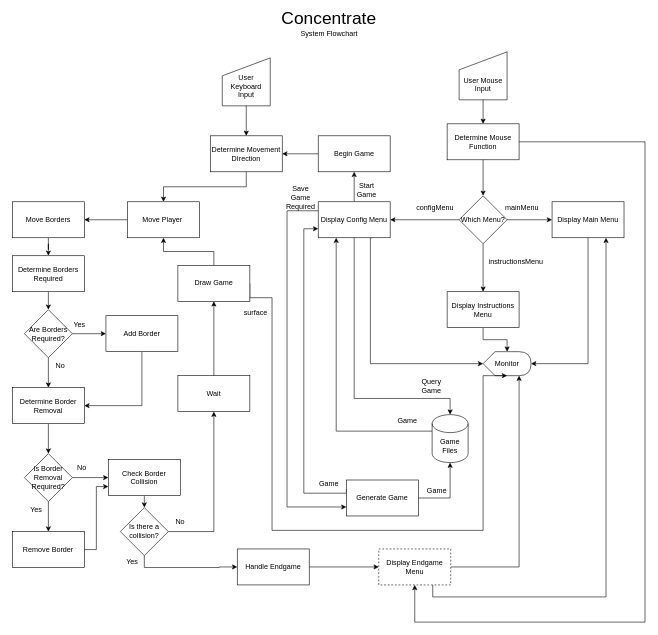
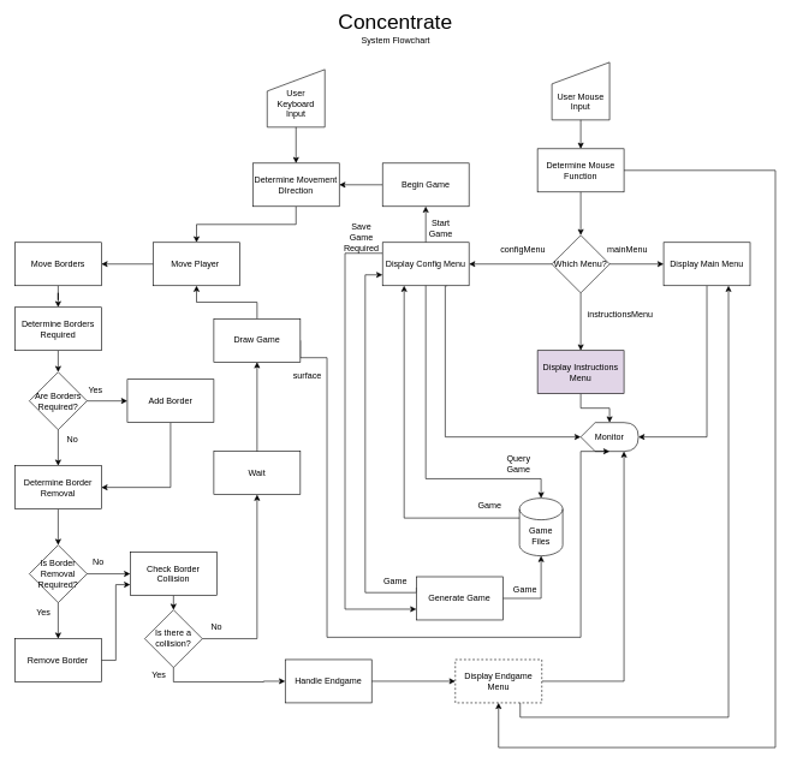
  <mxCell id="0" />
  <mxCell id="1" parent="0" />
  <mxCell id="2" style="edgeStyle=orthogonalEdgeStyle;rounded=0;orthogonalLoop=1;jettySize=auto;html=1;exitX=1;exitY=0.5;exitDx=0;exitDy=0;entryX=0.5;entryY=1;entryDx=0;entryDy=0;" parent="1" source="5" target="62" edge="1"><mxGeometry relative="1" as="geometry"><mxPoint x="465" y="1031" as="targetPoint" /><Array as="points"><mxPoint x="1075" y="236" /><mxPoint x="1075" y="1037" /><mxPoint x="691" y="1037" /></Array></mxGeometry></mxCell>
  <mxCell id="3" value="&lt;br&gt;User Keyboard Input" style="shape=manualInput;whiteSpace=wrap;html=1;" parent="1" vertex="1"><mxGeometry x="370" y="96" width="80" height="80" as="geometry" /></mxCell>
  <mxCell id="4" value="&lt;br&gt;&lt;br&gt;User Mouse Input" style="shape=manualInput;whiteSpace=wrap;html=1;" parent="1" vertex="1"><mxGeometry x="765" y="86" width="80" height="80" as="geometry" /></mxCell>
  <mxCell id="5" value="Determine Mouse Function" style="rounded=0;whiteSpace=wrap;html=1;" parent="1" vertex="1"><mxGeometry x="745" y="206" width="120" height="60" as="geometry" /></mxCell>
  <mxCell id="6" value="" style="endArrow=classic;html=1;exitX=0.5;exitY=1;exitDx=0;exitDy=0;entryX=0.5;entryY=0;entryDx=0;entryDy=0;" parent="1" source="4" target="5" edge="1"><mxGeometry width="50" height="50" relative="1" as="geometry"><mxPoint x="820" y="116" as="sourcePoint" /><mxPoint x="870" y="66" as="targetPoint" /></mxGeometry></mxCell>
  <mxCell id="7" value="" style="endArrow=classic;html=1;exitX=0.5;exitY=1;exitDx=0;exitDy=0;entryX=0.5;entryY=0;entryDx=0;entryDy=0;" parent="1" source="5" target="14" edge="1"><mxGeometry width="50" height="50" relative="1" as="geometry"><mxPoint x="500" y="156" as="sourcePoint" /><mxPoint x="940" y="236" as="targetPoint" /></mxGeometry></mxCell>
  <mxCell id="8" value="Monitor" style="shape=display;whiteSpace=wrap;html=1;" parent="1" vertex="1"><mxGeometry x="805" y="586" width="80" height="40" as="geometry" /></mxCell>
  <mxCell id="9" style="edgeStyle=orthogonalEdgeStyle;rounded=0;orthogonalLoop=1;jettySize=auto;html=1;exitX=0.5;exitY=1;exitDx=0;exitDy=0;entryX=0.5;entryY=0;entryDx=0;entryDy=0;" parent="1" source="10" target="31" edge="1"><mxGeometry relative="1" as="geometry"><mxPoint x="390" y="266" as="targetPoint" /></mxGeometry></mxCell>
  <mxCell id="10" value="Determine Movement DIrection" style="rounded=0;whiteSpace=wrap;html=1;" parent="1" vertex="1"><mxGeometry x="350" y="226" width="120" height="60" as="geometry" /></mxCell>
  <mxCell id="11" value="" style="endArrow=classic;html=1;exitX=0.5;exitY=1;exitDx=0;exitDy=0;entryX=0.5;entryY=0;entryDx=0;entryDy=0;" parent="1" source="3" target="10" edge="1"><mxGeometry width="50" height="50" relative="1" as="geometry"><mxPoint x="820" y="156" as="sourcePoint" /><mxPoint x="870" y="106" as="targetPoint" /></mxGeometry></mxCell>
  <mxCell id="12" style="edgeStyle=orthogonalEdgeStyle;rounded=0;orthogonalLoop=1;jettySize=auto;html=1;exitX=0.5;exitY=1;exitDx=0;exitDy=0;" parent="1" source="13" target="35" edge="1"><mxGeometry relative="1" as="geometry" /></mxCell>
  <mxCell id="13" value="Move Borders" style="rounded=0;whiteSpace=wrap;html=1;" parent="1" vertex="1"><mxGeometry x="20" y="336" width="120" height="60" as="geometry" /></mxCell>
  <mxCell id="14" value="Which Menu?" style="rhombus;whiteSpace=wrap;html=1;" parent="1" vertex="1"><mxGeometry x="765" y="326" width="80" height="80" as="geometry" /></mxCell>
  <mxCell id="15" style="edgeStyle=orthogonalEdgeStyle;rounded=0;orthogonalLoop=1;jettySize=auto;html=1;exitX=0.5;exitY=1;exitDx=0;exitDy=0;entryX=1;entryY=0.5;entryDx=0;entryDy=0;entryPerimeter=0;" parent="1" source="16" target="8" edge="1"><mxGeometry relative="1" as="geometry" /></mxCell>
  <mxCell id="16" value="Display Main Menu" style="rounded=0;whiteSpace=wrap;html=1;" parent="1" vertex="1"><mxGeometry x="920" y="336" width="120" height="60" as="geometry" /></mxCell>
  <mxCell id="17" value="" style="endArrow=classic;html=1;exitX=1;exitY=0.5;exitDx=0;exitDy=0;entryX=0;entryY=0.5;entryDx=0;entryDy=0;" parent="1" source="14" target="16" edge="1"><mxGeometry width="50" height="50" relative="1" as="geometry"><mxPoint x="820" y="266" as="sourcePoint" /><mxPoint x="870" y="216" as="targetPoint" /></mxGeometry></mxCell>
  <mxCell id="18" value="mainMenu" style="text;html=1;strokeColor=none;fillColor=none;align=center;verticalAlign=middle;whiteSpace=wrap;rounded=0;" parent="1" vertex="1"><mxGeometry x="850" y="336" width="40" height="20" as="geometry" /></mxCell>
  <mxCell id="19" style="edgeStyle=orthogonalEdgeStyle;rounded=0;orthogonalLoop=1;jettySize=auto;html=1;exitX=0.5;exitY=1;exitDx=0;exitDy=0;entryX=0;entryY=0;entryDx=40;entryDy=0;entryPerimeter=0;" parent="1" source="20" target="8" edge="1"><mxGeometry relative="1" as="geometry" /></mxCell>
- <mxCell id="20" value="Display Instructions Menu" style="rounded=0;whiteSpace=wrap;html=1;" parent="1" vertex="1"><mxGeometry x="745" y="486" width="120" height="60" as="geometry" /></mxCell>
+ <mxCell id="20" value="Display Instructions Menu" style="rounded=0;whiteSpace=wrap;html=1;fillColor=#e1d5e7;" parent="1" vertex="1"><mxGeometry x="745" y="486" width="120" height="60" as="geometry" /></mxCell>
  <mxCell id="21" value="" style="endArrow=classic;html=1;exitX=0.5;exitY=1;exitDx=0;exitDy=0;entryX=0.5;entryY=0;entryDx=0;entryDy=0;" parent="1" source="14" target="20" edge="1"><mxGeometry width="50" height="50" relative="1" as="geometry"><mxPoint x="820" y="266" as="sourcePoint" /><mxPoint x="870" y="216" as="targetPoint" /></mxGeometry></mxCell>
  <mxCell id="22" value="instructionsMenu" style="text;html=1;strokeColor=none;fillColor=none;align=center;verticalAlign=middle;whiteSpace=wrap;rounded=0;" parent="1" vertex="1"><mxGeometry x="840" y="426" width="40" height="20" as="geometry" /></mxCell>
  <mxCell id="23" style="edgeStyle=orthogonalEdgeStyle;rounded=0;orthogonalLoop=1;jettySize=auto;html=1;exitX=0.75;exitY=1;exitDx=0;exitDy=0;entryX=0;entryY=0.5;entryDx=0;entryDy=0;entryPerimeter=0;" parent="1" source="27" target="8" edge="1"><mxGeometry relative="1" as="geometry"><Array as="points"><mxPoint x="617" y="396" /><mxPoint x="617" y="606" /></Array></mxGeometry></mxCell>
  <mxCell id="24" style="edgeStyle=orthogonalEdgeStyle;rounded=0;orthogonalLoop=1;jettySize=auto;html=1;exitX=0.5;exitY=0;exitDx=0;exitDy=0;" parent="1" source="27" target="52" edge="1"><mxGeometry relative="1" as="geometry"><mxPoint x="620" y="256" as="targetPoint" /></mxGeometry></mxCell>
  <mxCell id="25" style="edgeStyle=orthogonalEdgeStyle;rounded=0;orthogonalLoop=1;jettySize=auto;html=1;exitX=0;exitY=0.25;exitDx=0;exitDy=0;entryX=0;entryY=0.75;entryDx=0;entryDy=0;" edge="1" parent="1" source="27" target="80"><mxGeometry relative="1" as="geometry"><Array as="points"><mxPoint x="478" y="351" /><mxPoint x="478" y="845" /></Array></mxGeometry></mxCell>
  <mxCell id="26" style="edgeStyle=orthogonalEdgeStyle;rounded=0;orthogonalLoop=1;jettySize=auto;html=1;exitX=0;exitY=0.25;exitDx=0;exitDy=0;entryX=0;entryY=0.75;entryDx=0;entryDy=0;" edge="1" parent="1" source="80" target="27"><mxGeometry relative="1" as="geometry"><mxPoint x="487" y="765.5" as="sourcePoint" /><Array as="points"><mxPoint x="577" y="822" /><mxPoint x="506" y="822" /><mxPoint x="506" y="381" /></Array></mxGeometry></mxCell>
  <mxCell id="27" value="Display Config Menu" style="rounded=0;whiteSpace=wrap;html=1;" parent="1" vertex="1"><mxGeometry x="530" y="336" width="120" height="60" as="geometry" /></mxCell>
  <mxCell id="28" value="" style="endArrow=classic;html=1;exitX=0;exitY=0.5;exitDx=0;exitDy=0;entryX=1;entryY=0.5;entryDx=0;entryDy=0;" parent="1" source="14" target="27" edge="1"><mxGeometry width="50" height="50" relative="1" as="geometry"><mxPoint x="855" y="376" as="sourcePoint" /><mxPoint x="930" y="376" as="targetPoint" /></mxGeometry></mxCell>
  <mxCell id="29" value="configMenu" style="text;html=1;strokeColor=none;fillColor=none;align=center;verticalAlign=middle;whiteSpace=wrap;rounded=0;" parent="1" vertex="1"><mxGeometry x="705" y="336" width="40" height="20" as="geometry" /></mxCell>
  <mxCell id="30" style="edgeStyle=orthogonalEdgeStyle;rounded=0;orthogonalLoop=1;jettySize=auto;html=1;exitX=0;exitY=0.5;exitDx=0;exitDy=0;entryX=1;entryY=0.5;entryDx=0;entryDy=0;" parent="1" source="31" target="13" edge="1"><mxGeometry relative="1" as="geometry" /></mxCell>
  <mxCell id="31" value="Move Player&amp;nbsp;" style="rounded=0;whiteSpace=wrap;html=1;" parent="1" vertex="1"><mxGeometry x="212" y="336" width="120" height="60" as="geometry" /></mxCell>
  <mxCell id="32" style="edgeStyle=orthogonalEdgeStyle;rounded=0;orthogonalLoop=1;jettySize=auto;html=1;exitX=0.5;exitY=1;exitDx=0;exitDy=0;entryX=1;entryY=0.5;entryDx=0;entryDy=0;" parent="1" source="33" target="40" edge="1"><mxGeometry relative="1" as="geometry" /></mxCell>
  <mxCell id="33" value="Add Border" style="rounded=0;whiteSpace=wrap;html=1;" parent="1" vertex="1"><mxGeometry x="176" y="526" width="120" height="60" as="geometry" /></mxCell>
  <mxCell id="34" style="edgeStyle=orthogonalEdgeStyle;rounded=0;orthogonalLoop=1;jettySize=auto;html=1;exitX=0.5;exitY=1;exitDx=0;exitDy=0;entryX=0.5;entryY=0;entryDx=0;entryDy=0;" parent="1" source="35" target="38" edge="1"><mxGeometry relative="1" as="geometry" /></mxCell>
  <mxCell id="35" value="Determine Borders Required" style="rounded=0;whiteSpace=wrap;html=1;" parent="1" vertex="1"><mxGeometry x="20" y="426" width="120" height="60" as="geometry" /></mxCell>
  <mxCell id="36" style="edgeStyle=orthogonalEdgeStyle;rounded=0;orthogonalLoop=1;jettySize=auto;html=1;exitX=1;exitY=0.5;exitDx=0;exitDy=0;entryX=0;entryY=0.5;entryDx=0;entryDy=0;" parent="1" source="38" target="33" edge="1"><mxGeometry relative="1" as="geometry" /></mxCell>
  <mxCell id="37" style="edgeStyle=orthogonalEdgeStyle;rounded=0;orthogonalLoop=1;jettySize=auto;html=1;exitX=0.5;exitY=1;exitDx=0;exitDy=0;entryX=0.5;entryY=0;entryDx=0;entryDy=0;" parent="1" source="38" target="40" edge="1"><mxGeometry relative="1" as="geometry" /></mxCell>
  <mxCell id="38" value="Are Borders Required?" style="rhombus;whiteSpace=wrap;html=1;" parent="1" vertex="1"><mxGeometry x="40" y="516" width="80" height="80" as="geometry" /></mxCell>
  <mxCell id="39" style="edgeStyle=orthogonalEdgeStyle;rounded=0;orthogonalLoop=1;jettySize=auto;html=1;exitX=0.5;exitY=1;exitDx=0;exitDy=0;entryX=0.5;entryY=0;entryDx=0;entryDy=0;" parent="1" source="40" target="44" edge="1"><mxGeometry relative="1" as="geometry" /></mxCell>
  <mxCell id="40" value="Determine Border Removal" style="rounded=0;whiteSpace=wrap;html=1;" parent="1" vertex="1"><mxGeometry x="20" y="646" width="120" height="60" as="geometry" /></mxCell>
  <mxCell id="41" value="Yes" style="text;html=1;strokeColor=none;fillColor=none;align=center;verticalAlign=middle;whiteSpace=wrap;rounded=0;" parent="1" vertex="1"><mxGeometry x="112" y="532" width="40" height="20" as="geometry" /></mxCell>
  <mxCell id="42" value="No" style="text;html=1;strokeColor=none;fillColor=none;align=center;verticalAlign=middle;whiteSpace=wrap;rounded=0;" parent="1" vertex="1"><mxGeometry x="80" y="599" width="40" height="20" as="geometry" /></mxCell>
  <mxCell id="43" style="edgeStyle=orthogonalEdgeStyle;rounded=0;orthogonalLoop=1;jettySize=auto;html=1;exitX=0.5;exitY=1;exitDx=0;exitDy=0;entryX=0.5;entryY=0;entryDx=0;entryDy=0;" parent="1" source="44" target="46" edge="1"><mxGeometry relative="1" as="geometry" /></mxCell>
  <mxCell id="44" value="Is Border Removal Required?" style="rhombus;whiteSpace=wrap;html=1;" parent="1" vertex="1"><mxGeometry x="40" y="756" width="80" height="80" as="geometry" /></mxCell>
  <mxCell id="45" style="edgeStyle=orthogonalEdgeStyle;rounded=0;orthogonalLoop=1;jettySize=auto;html=1;exitX=1;exitY=0.5;exitDx=0;exitDy=0;entryX=0;entryY=0.75;entryDx=0;entryDy=0;" parent="1" source="46" target="67" edge="1"><mxGeometry relative="1" as="geometry" /></mxCell>
  <mxCell id="46" value="Remove Border" style="rounded=0;whiteSpace=wrap;html=1;" parent="1" vertex="1"><mxGeometry x="20" y="886" width="120" height="60" as="geometry" /></mxCell>
  <mxCell id="47" value="Yes" style="text;html=1;strokeColor=none;fillColor=none;align=center;verticalAlign=middle;whiteSpace=wrap;rounded=0;" parent="1" vertex="1"><mxGeometry x="40" y="840" width="40" height="20" as="geometry" /></mxCell>
  <mxCell id="48" style="edgeStyle=orthogonalEdgeStyle;rounded=0;orthogonalLoop=1;jettySize=auto;html=1;exitX=0.5;exitY=0;exitDx=0;exitDy=0;entryX=0.5;entryY=1;entryDx=0;entryDy=0;" parent="1" source="54" target="31" edge="1"><mxGeometry relative="1" as="geometry"><mxPoint x="410" y="366" as="targetPoint" /></mxGeometry></mxCell>
  <mxCell id="49" value="Wait" style="rounded=0;whiteSpace=wrap;html=1;" parent="1" vertex="1"><mxGeometry x="296" y="626" width="120" height="60" as="geometry" /></mxCell>
  <mxCell id="50" value="Start Game" style="text;html=1;strokeColor=none;fillColor=none;align=center;verticalAlign=middle;whiteSpace=wrap;rounded=0;" parent="1" vertex="1"><mxGeometry x="591" y="306" width="40" height="20" as="geometry" /></mxCell>
  <mxCell id="51" style="edgeStyle=orthogonalEdgeStyle;rounded=0;orthogonalLoop=1;jettySize=auto;html=1;exitX=0;exitY=0.5;exitDx=0;exitDy=0;entryX=1;entryY=0.5;entryDx=0;entryDy=0;" parent="1" source="52" target="10" edge="1"><mxGeometry relative="1" as="geometry" /></mxCell>
  <mxCell id="52" value="Begin Game" style="rounded=0;whiteSpace=wrap;html=1;" parent="1" vertex="1"><mxGeometry x="530" y="226" width="120" height="60" as="geometry" /></mxCell>
  <mxCell id="53" style="edgeStyle=orthogonalEdgeStyle;rounded=0;orthogonalLoop=1;jettySize=auto;html=1;exitX=1;exitY=0.5;exitDx=0;exitDy=0;entryX=0;entryY=0;entryDx=40;entryDy=40;entryPerimeter=0;" parent="1" source="54" target="8" edge="1"><mxGeometry relative="1" as="geometry"><Array as="points"><mxPoint x="416" y="496" /><mxPoint x="453" y="496" /><mxPoint x="453" y="884" /><mxPoint x="805" y="884" /></Array></mxGeometry></mxCell>
  <mxCell id="54" value="Draw Game" style="rounded=0;whiteSpace=wrap;html=1;" parent="1" vertex="1"><mxGeometry x="296" y="442" width="120" height="60" as="geometry" /></mxCell>
  <mxCell id="55" style="edgeStyle=orthogonalEdgeStyle;rounded=0;orthogonalLoop=1;jettySize=auto;html=1;exitX=0.5;exitY=0;exitDx=0;exitDy=0;entryX=0.5;entryY=1;entryDx=0;entryDy=0;" parent="1" source="49" target="54" edge="1"><mxGeometry relative="1" as="geometry"><mxPoint x="410" y="346" as="targetPoint" /><mxPoint x="410" y="636" as="sourcePoint" /></mxGeometry></mxCell>
  <mxCell id="56" value="No" style="text;html=1;strokeColor=none;fillColor=none;align=center;verticalAlign=middle;whiteSpace=wrap;rounded=0;" parent="1" vertex="1"><mxGeometry x="116" y="770" width="40" height="20" as="geometry" /></mxCell>
  <mxCell id="57" style="edgeStyle=orthogonalEdgeStyle;rounded=0;orthogonalLoop=1;jettySize=auto;html=1;exitX=0.5;exitY=1;exitDx=0;exitDy=0;entryX=0.5;entryY=0;entryDx=0;entryDy=0;" parent="1" source="67" target="60" edge="1"><mxGeometry relative="1" as="geometry" /></mxCell>
  <mxCell id="58" style="edgeStyle=orthogonalEdgeStyle;rounded=0;orthogonalLoop=1;jettySize=auto;html=1;exitX=1;exitY=0.5;exitDx=0;exitDy=0;entryX=0;entryY=0.5;entryDx=0;entryDy=0;" parent="1" source="70" target="62" edge="1"><mxGeometry relative="1" as="geometry"><mxPoint x="470" y="916.118" as="targetPoint" /><Array as="points" /></mxGeometry></mxCell>
  <mxCell id="59" style="edgeStyle=orthogonalEdgeStyle;rounded=0;orthogonalLoop=1;jettySize=auto;html=1;exitX=1;exitY=0.5;exitDx=0;exitDy=0;entryX=0.5;entryY=1;entryDx=0;entryDy=0;" parent="1" source="60" target="49" edge="1"><mxGeometry relative="1" as="geometry" /></mxCell>
  <mxCell id="60" value="Is there a collision?" style="rhombus;whiteSpace=wrap;html=1;" parent="1" vertex="1"><mxGeometry x="200" y="846" width="80" height="80" as="geometry" /></mxCell>
  <mxCell id="61" style="edgeStyle=orthogonalEdgeStyle;rounded=0;orthogonalLoop=1;jettySize=auto;html=1;exitX=1;exitY=0.5;exitDx=0;exitDy=0;entryX=0;entryY=0;entryDx=60;entryDy=40;entryPerimeter=0;" parent="1" source="62" target="8" edge="1"><mxGeometry relative="1" as="geometry" /></mxCell>
  <mxCell id="62" value="Display Endgame Menu" style="rounded=0;whiteSpace=wrap;html=1;dashed=1;" parent="1" vertex="1"><mxGeometry x="631" y="915" width="120" height="60" as="geometry" /></mxCell>
  <mxCell id="63" value="Yes" style="text;html=1;strokeColor=none;fillColor=none;align=center;verticalAlign=middle;whiteSpace=wrap;rounded=0;" parent="1" vertex="1"><mxGeometry x="200" y="926" width="40" height="20" as="geometry" /></mxCell>
  <mxCell id="64" value="No" style="text;html=1;strokeColor=none;fillColor=none;align=center;verticalAlign=middle;whiteSpace=wrap;rounded=0;" parent="1" vertex="1"><mxGeometry x="280" y="860" width="40" height="20" as="geometry" /></mxCell>
  <mxCell id="65" value="System Flowchart" style="text;html=1;strokeColor=none;fillColor=none;align=center;verticalAlign=middle;whiteSpace=wrap;rounded=0;" parent="1" vertex="1"><mxGeometry x="492.5" y="46" width="111" height="20" as="geometry" /></mxCell>
  <mxCell id="66" value="Concentrate" style="text;html=1;strokeColor=none;fillColor=none;align=center;verticalAlign=middle;whiteSpace=wrap;rounded=0;fontSize=29;" parent="1" vertex="1"><mxGeometry x="527.5" y="20" width="40" height="20" as="geometry" /></mxCell>
  <mxCell id="67" value="Check Border Collision" style="rounded=0;whiteSpace=wrap;html=1;" parent="1" vertex="1"><mxGeometry x="180" y="766" width="120" height="60" as="geometry" /></mxCell>
  <mxCell id="68" style="edgeStyle=orthogonalEdgeStyle;rounded=0;orthogonalLoop=1;jettySize=auto;html=1;exitX=1;exitY=0.5;exitDx=0;exitDy=0;" parent="1" source="44" target="67" edge="1"><mxGeometry relative="1" as="geometry"><mxPoint x="410" y="646" as="targetPoint" /><mxPoint x="120" y="796" as="sourcePoint" /></mxGeometry></mxCell>
  <mxCell id="69" style="edgeStyle=orthogonalEdgeStyle;rounded=0;orthogonalLoop=1;jettySize=auto;html=1;exitX=0.75;exitY=1;exitDx=0;exitDy=0;entryX=0.75;entryY=1;entryDx=0;entryDy=0;" parent="1" source="62" target="16" edge="1"><mxGeometry relative="1" as="geometry"><Array as="points"><mxPoint x="721" y="995" /><mxPoint x="1010" y="995" /></Array></mxGeometry></mxCell>
  <mxCell id="70" value="Handle Endgame" style="rounded=0;whiteSpace=wrap;html=1;" parent="1" vertex="1"><mxGeometry x="395" y="915" width="120" height="60" as="geometry" /></mxCell>
  <mxCell id="71" style="edgeStyle=orthogonalEdgeStyle;rounded=0;orthogonalLoop=1;jettySize=auto;html=1;exitX=0.5;exitY=1;exitDx=0;exitDy=0;entryX=0;entryY=0.5;entryDx=0;entryDy=0;" parent="1" source="60" target="70" edge="1"><mxGeometry relative="1" as="geometry"><mxPoint x="520" y="945" as="targetPoint" /><Array as="points"><mxPoint x="240" y="946" /><mxPoint x="365" y="946" /><mxPoint x="365" y="945" /></Array><mxPoint x="240" y="926" as="sourcePoint" /></mxGeometry></mxCell>
  <mxCell id="72" value="surface" style="text;html=1;strokeColor=none;fillColor=none;align=center;verticalAlign=middle;whiteSpace=wrap;rounded=0;" parent="1" vertex="1"><mxGeometry x="406" y="512" width="40" height="20" as="geometry" /></mxCell>
  <mxCell id="73" value="Game Files" style="shape=cylinder3;whiteSpace=wrap;html=1;boundedLbl=1;backgroundOutline=1;size=15;" vertex="1" parent="1"><mxGeometry x="720" y="691" width="60" height="80" as="geometry" /></mxCell>
  <mxCell id="74" style="edgeStyle=orthogonalEdgeStyle;rounded=0;orthogonalLoop=1;jettySize=auto;html=1;exitX=0.5;exitY=1;exitDx=0;exitDy=0;entryX=0.5;entryY=0;entryDx=0;entryDy=0;entryPerimeter=0;" edge="1" parent="1" source="27" target="73"><mxGeometry relative="1" as="geometry"><mxPoint x="620" y="661" as="sourcePoint" /><Array as="points"><mxPoint x="590" y="664" /><mxPoint x="750" y="664" /></Array></mxGeometry></mxCell>
  <mxCell id="75" style="edgeStyle=orthogonalEdgeStyle;rounded=0;orthogonalLoop=1;jettySize=auto;html=1;exitX=0;exitY=0;exitDx=0;exitDy=27.5;entryX=0.25;entryY=1;entryDx=0;entryDy=0;exitPerimeter=0;" edge="1" parent="1" source="73" target="27"><mxGeometry relative="1" as="geometry"><mxPoint x="620" y="691" as="targetPoint" /></mxGeometry></mxCell>
  <mxCell id="76" value="Query Game" style="text;html=1;strokeColor=none;fillColor=none;align=center;verticalAlign=middle;whiteSpace=wrap;rounded=0;" vertex="1" parent="1"><mxGeometry x="699" y="633" width="40" height="20" as="geometry" /></mxCell>
  <mxCell id="77" value="Game" style="text;html=1;strokeColor=none;fillColor=none;align=center;verticalAlign=middle;whiteSpace=wrap;rounded=0;" vertex="1" parent="1"><mxGeometry x="659" y="691" width="40" height="20" as="geometry" /></mxCell>
  <mxCell id="78" value="Save Game Required" style="text;html=1;strokeColor=none;fillColor=none;align=center;verticalAlign=middle;whiteSpace=wrap;rounded=0;" vertex="1" parent="1"><mxGeometry x="481" y="319" width="40" height="20" as="geometry" /></mxCell>
  <mxCell id="79" style="edgeStyle=orthogonalEdgeStyle;rounded=0;orthogonalLoop=1;jettySize=auto;html=1;exitX=1;exitY=0.5;exitDx=0;exitDy=0;entryX=0.5;entryY=1;entryDx=0;entryDy=0;entryPerimeter=0;" edge="1" parent="1" source="80" target="73"><mxGeometry relative="1" as="geometry" /></mxCell>
  <mxCell id="80" value="Generate Game" style="rounded=0;whiteSpace=wrap;html=1;" vertex="1" parent="1"><mxGeometry x="577" y="800" width="120" height="60" as="geometry" /></mxCell>
  <mxCell id="81" value="Game" style="text;html=1;strokeColor=none;fillColor=none;align=center;verticalAlign=middle;whiteSpace=wrap;rounded=0;" vertex="1" parent="1"><mxGeometry x="708" y="808" width="40" height="20" as="geometry" /></mxCell>
  <mxCell id="82" value="Game" style="text;html=1;strokeColor=none;fillColor=none;align=center;verticalAlign=middle;whiteSpace=wrap;rounded=0;" vertex="1" parent="1"><mxGeometry x="528" y="796" width="40" height="20" as="geometry" /></mxCell>
